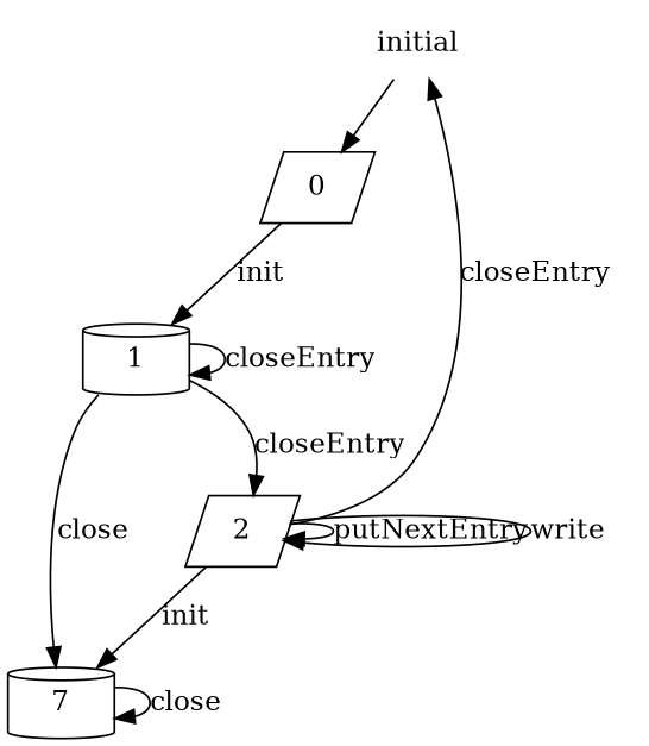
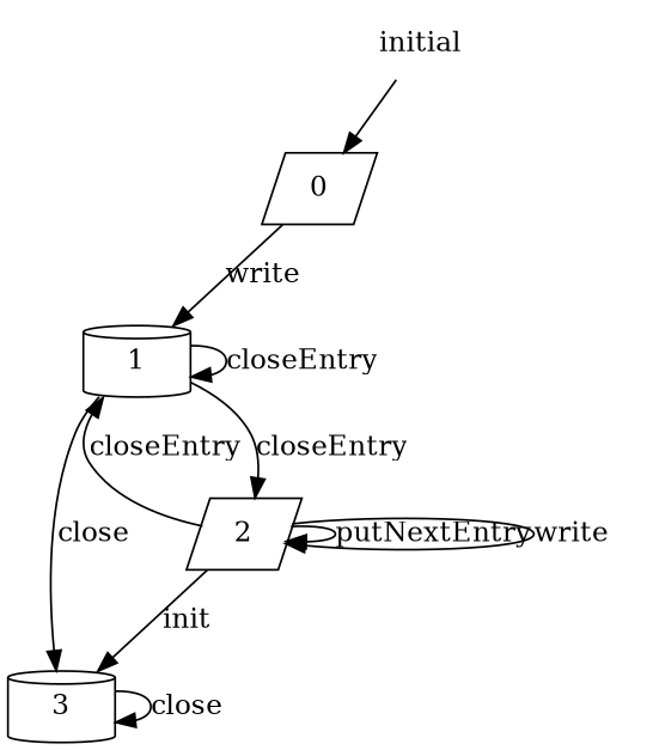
  digraph {
    node [shape=parallelogram]
    initial [shape=plaintext]
    0
    1 [shape=cylinder]
    2
-   3 [shape=cylinder label=7]
+   3 [shape=cylinder]
    initial -> 0
-   0 -> 1 [label=init]
+   0 -> 1 [label=write]
    1 -> 1 [label=closeEntry]
    1 -> 2 [label=closeEntry]
    1 -> 3 [label=close]
-   2 -> initial [label=closeEntry]
+   2 -> 1 [label=closeEntry]
    2 -> 2 [label=putNextEntry]
    2 -> 2 [label=write]
    2 -> 3 [label=init]
    3 -> 3 [label=close]
  }
